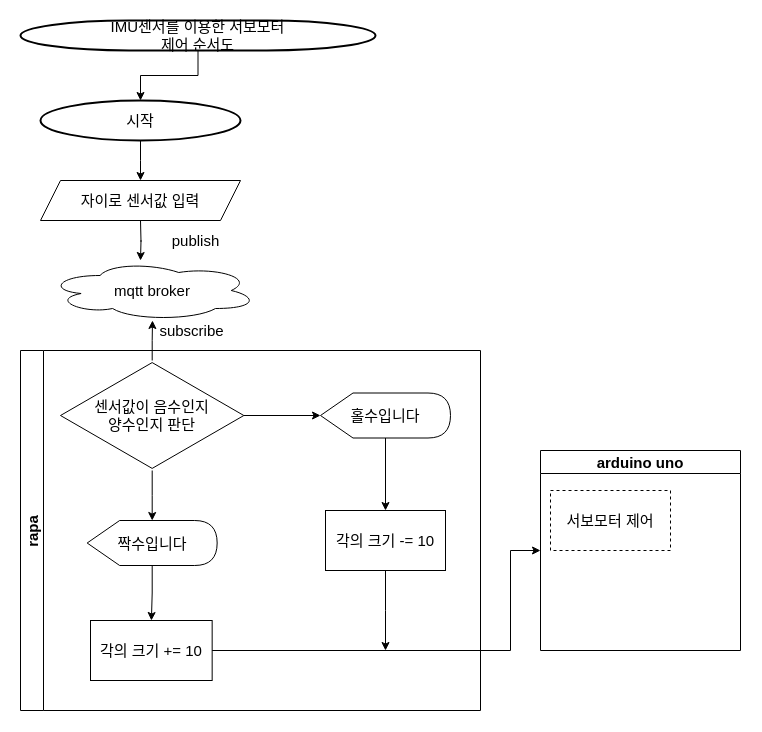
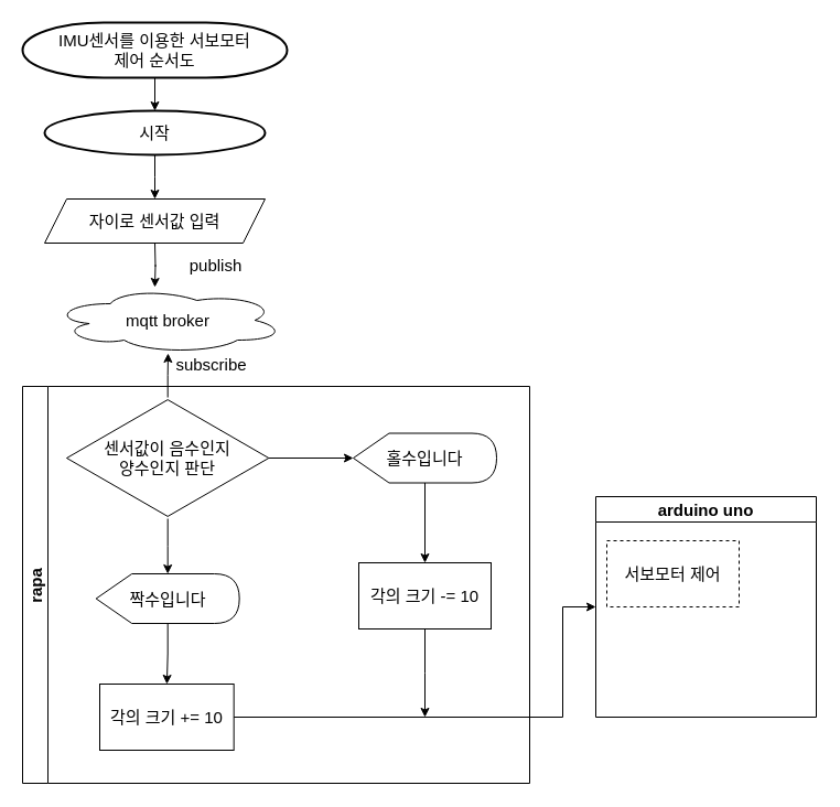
  <mxCell id="0" />
  <mxCell id="1" parent="0" />
  <mxCell id="2" value="" style="edgeStyle=orthogonalEdgeStyle;rounded=0;orthogonalLoop=1;jettySize=auto;html=1;" edge="1" parent="1" source="3" target="5"><mxGeometry relative="1" as="geometry" /></mxCell>
- <mxCell id="3" value="&lt;font style=&quot;font-size: 15px;&quot;&gt;IMU센서를 이용한 서보모터 &lt;br&gt;제어 순서도&lt;/font&gt;" style="strokeWidth=2;html=1;shape=mxgraph.flowchart.terminator;whiteSpace=wrap;" vertex="1" parent="1"><mxGeometry x="20" y="20" width="355" height="30" as="geometry" /></mxCell>
+ <mxCell id="3" value="&lt;font style=&quot;font-size: 15px;&quot;&gt;IMU센서를 이용한 서보모터 &lt;br&gt;제어 순서도&lt;/font&gt;" style="strokeWidth=2;html=1;shape=mxgraph.flowchart.terminator;whiteSpace=wrap;" vertex="1" parent="1"><mxGeometry x="20" y="20" width="240" height="50" as="geometry" /></mxCell>
  <mxCell id="4" value="" style="edgeStyle=orthogonalEdgeStyle;rounded=0;orthogonalLoop=1;jettySize=auto;html=1;fontSize=15;" edge="1" parent="1" source="5"><mxGeometry relative="1" as="geometry"><mxPoint x="140" y="180" as="targetPoint" /></mxGeometry></mxCell>
  <mxCell id="5" value="&lt;font style=&quot;font-size: 15px;&quot;&gt;시작&lt;/font&gt;" style="strokeWidth=2;html=1;shape=mxgraph.flowchart.start_1;whiteSpace=wrap;" vertex="1" parent="1"><mxGeometry x="40" y="100" width="200" height="40" as="geometry" /></mxCell>
  <mxCell id="6" value="" style="edgeStyle=orthogonalEdgeStyle;rounded=0;orthogonalLoop=1;jettySize=auto;html=1;fontSize=15;" edge="1" parent="1"><mxGeometry relative="1" as="geometry"><mxPoint x="140" y="220" as="sourcePoint" /><mxPoint x="140" y="260" as="targetPoint" /></mxGeometry></mxCell>
  <mxCell id="7" value="publish" style="text;html=1;align=center;verticalAlign=middle;resizable=0;points=[];autosize=1;strokeColor=none;fillColor=none;fontSize=15;" vertex="1" parent="1"><mxGeometry x="165" y="230" width="60" height="20" as="geometry" /></mxCell>
  <mxCell id="8" value="자이로 센서값 입력" style="shape=parallelogram;perimeter=parallelogramPerimeter;whiteSpace=wrap;html=1;fixedSize=1;fontSize=15;" vertex="1" parent="1"><mxGeometry x="40" y="180" width="200" height="40" as="geometry" /></mxCell>
  <mxCell id="9" value="mqtt broker" style="ellipse;shape=cloud;whiteSpace=wrap;html=1;fontSize=15;" vertex="1" parent="1"><mxGeometry x="47" y="260" width="210" height="60" as="geometry" /></mxCell>
  <mxCell id="10" value="rapa" style="swimlane;horizontal=0;fontSize=15;" vertex="1" parent="1"><mxGeometry x="20" y="350" width="460" height="360" as="geometry" /></mxCell>
  <mxCell id="11" value="" style="edgeStyle=orthogonalEdgeStyle;rounded=0;orthogonalLoop=1;jettySize=auto;html=1;fontSize=15;" edge="1" parent="10" source="13" target="14"><mxGeometry relative="1" as="geometry" /></mxCell>
  <mxCell id="12" value="" style="edgeStyle=orthogonalEdgeStyle;rounded=0;orthogonalLoop=1;jettySize=auto;html=1;fontSize=15;" edge="1" parent="10" source="13" target="16"><mxGeometry relative="1" as="geometry" /></mxCell>
  <mxCell id="13" value="센서값이 음수인지 &lt;br&gt;양수인지 판단" style="html=1;whiteSpace=wrap;aspect=fixed;shape=isoRectangle;fontSize=15;" vertex="1" parent="10"><mxGeometry x="40" y="10" width="183.33" height="110" as="geometry" /></mxCell>
  <mxCell id="14" value="홀수입니다" style="shape=display;whiteSpace=wrap;html=1;fontSize=15;" vertex="1" parent="10"><mxGeometry x="300" y="42.5" width="130" height="45" as="geometry" /></mxCell>
  <mxCell id="15" value="" style="edgeStyle=orthogonalEdgeStyle;rounded=0;orthogonalLoop=1;jettySize=auto;html=1;fontSize=15;" edge="1" parent="10" source="16" target="17"><mxGeometry relative="1" as="geometry" /></mxCell>
  <mxCell id="16" value="짝수입니다" style="shape=display;whiteSpace=wrap;html=1;fontSize=15;" vertex="1" parent="10"><mxGeometry x="66.66" y="170" width="130" height="45" as="geometry" /></mxCell>
  <mxCell id="17" value="각의 크기 += 10" style="whiteSpace=wrap;html=1;fontSize=15;" vertex="1" parent="10"><mxGeometry x="70" y="270" width="121.66" height="60" as="geometry" /></mxCell>
  <mxCell id="18" value="subscribe" style="text;html=1;align=center;verticalAlign=middle;resizable=0;points=[];autosize=1;strokeColor=none;fillColor=none;fontSize=15;" vertex="1" parent="1"><mxGeometry x="151" y="320" width="80" height="20" as="geometry" /></mxCell>
  <mxCell id="19" value="" style="edgeStyle=orthogonalEdgeStyle;rounded=0;orthogonalLoop=1;jettySize=auto;html=1;fontSize=15;" edge="1" parent="1" source="13" target="9"><mxGeometry relative="1" as="geometry" /></mxCell>
  <mxCell id="20" style="edgeStyle=orthogonalEdgeStyle;rounded=0;orthogonalLoop=1;jettySize=auto;html=1;exitX=0.5;exitY=1;exitDx=0;exitDy=0;fontSize=15;" edge="1" parent="1" source="21"><mxGeometry relative="1" as="geometry"><mxPoint x="385" y="650" as="targetPoint" /></mxGeometry></mxCell>
  <mxCell id="21" value="각의 크기 -= 10" style="whiteSpace=wrap;html=1;fontSize=15;" vertex="1" parent="1"><mxGeometry x="325" y="510" width="120" height="60" as="geometry" /></mxCell>
  <mxCell id="22" value="" style="edgeStyle=orthogonalEdgeStyle;rounded=0;orthogonalLoop=1;jettySize=auto;html=1;fontSize=15;" edge="1" parent="1" source="14" target="21"><mxGeometry relative="1" as="geometry" /></mxCell>
  <mxCell id="23" value="arduino uno" style="swimlane;fontSize=15;" vertex="1" parent="1"><mxGeometry x="540" y="450" width="200" height="200" as="geometry" /></mxCell>
  <mxCell id="24" value="서보모터 제어" style="rounded=0;whiteSpace=wrap;html=1;fontSize=15;dashed=1;" vertex="1" parent="23"><mxGeometry x="10" y="40" width="120" height="60" as="geometry" /></mxCell>
  <mxCell id="25" style="edgeStyle=orthogonalEdgeStyle;rounded=0;orthogonalLoop=1;jettySize=auto;html=1;exitX=1;exitY=0.5;exitDx=0;exitDy=0;entryX=0;entryY=0.5;entryDx=0;entryDy=0;fontSize=15;" edge="1" parent="1" source="17" target="23"><mxGeometry relative="1" as="geometry"><Array as="points"><mxPoint x="510" y="650" /><mxPoint x="510" y="550" /></Array></mxGeometry></mxCell>
